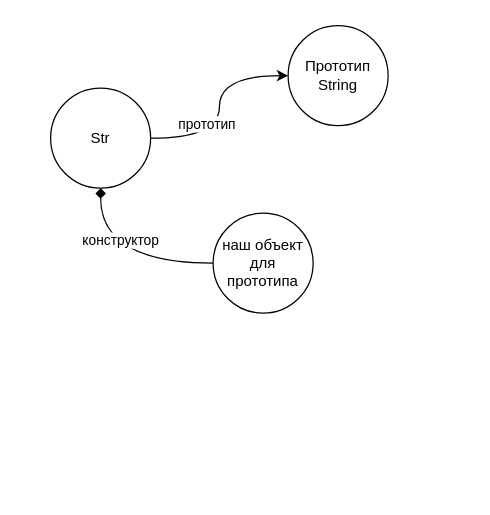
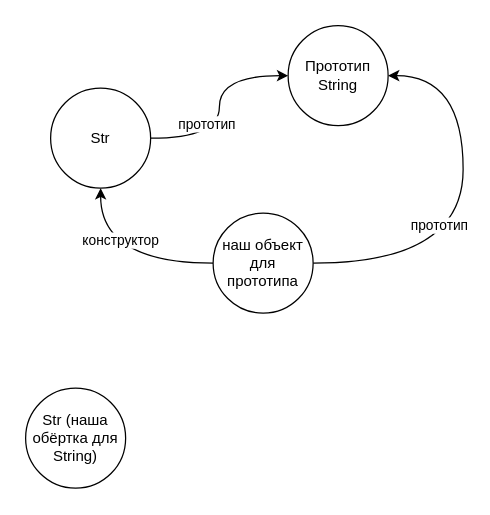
  <mxCell id="0" />
  <mxCell id="1" parent="0" />
+ <mxCell id="2" value="Str (наша обёртка для String)" style="ellipse;whiteSpace=wrap;html=1;" vertex="1" parent="1"><mxGeometry x="20" y="310" width="80" height="80" as="geometry" /></mxCell>
  <mxCell id="3" style="edgeStyle=orthogonalEdgeStyle;curved=1;rounded=0;orthogonalLoop=1;jettySize=auto;html=1;entryX=0;entryY=0.5;entryDx=0;entryDy=0;" edge="1" parent="1" source="5" target="11"><mxGeometry relative="1" as="geometry" /></mxCell>
  <mxCell id="4" value="прототип" style="edgeLabel;html=1;align=center;verticalAlign=middle;resizable=0;points=[];" vertex="1" connectable="0" parent="3"><mxGeometry x="-0.158" y="11" relative="1" as="geometry"><mxPoint as="offset" /></mxGeometry></mxCell>
  <mxCell id="5" value="Str" style="ellipse;whiteSpace=wrap;html=1;" vertex="1" parent="1"><mxGeometry x="40" y="70" width="80" height="80" as="geometry" /></mxCell>
- <mxCell id="8" style="edgeStyle=orthogonalEdgeStyle;curved=1;rounded=0;orthogonalLoop=1;jettySize=auto;html=1;endArrow=diamond;" edge="1" parent="1" source="10" target="5"><mxGeometry relative="1" as="geometry" /></mxCell>
+ <mxCell id="6" style="edgeStyle=orthogonalEdgeStyle;rounded=0;orthogonalLoop=1;jettySize=auto;html=1;entryX=1;entryY=0.5;entryDx=0;entryDy=0;elbow=vertical;curved=1;" edge="1" parent="1" source="10" target="11"><mxGeometry relative="1" as="geometry"><Array as="points"><mxPoint x="370" y="210" /><mxPoint x="370" y="60" /></Array></mxGeometry></mxCell>
+ <mxCell id="7" value="прототип" style="edgeLabel;html=1;align=center;verticalAlign=middle;resizable=0;points=[];" vertex="1" connectable="0" parent="6"><mxGeometry x="-0.082" y="20" relative="1" as="geometry"><mxPoint as="offset" /></mxGeometry></mxCell>
+ <mxCell id="8" style="edgeStyle=orthogonalEdgeStyle;curved=1;rounded=0;orthogonalLoop=1;jettySize=auto;html=1;" edge="1" parent="1" source="10" target="5"><mxGeometry relative="1" as="geometry" /></mxCell>
  <mxCell id="9" value="конструктор" style="edgeLabel;html=1;align=center;verticalAlign=middle;resizable=0;points=[];" vertex="1" connectable="0" parent="8"><mxGeometry x="0.459" y="-15" relative="1" as="geometry"><mxPoint as="offset" /></mxGeometry></mxCell>
  <mxCell id="10" value="наш объект для прототипа" style="ellipse;whiteSpace=wrap;html=1;" vertex="1" parent="1"><mxGeometry x="170" y="170" width="80" height="80" as="geometry" /></mxCell>
  <mxCell id="11" value="Прототип String" style="ellipse;whiteSpace=wrap;html=1;" vertex="1" parent="1"><mxGeometry x="230" y="20" width="80" height="80" as="geometry" /></mxCell>
